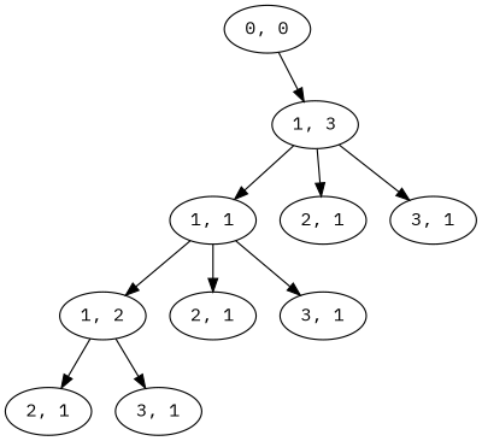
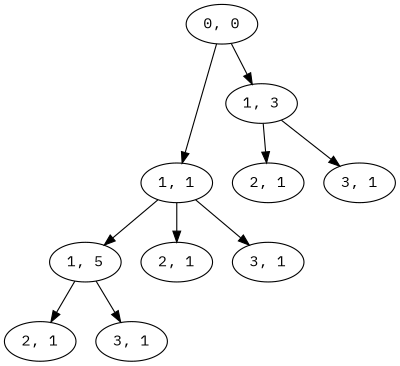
  digraph {
    fontname="IBM Plex Mono"
    node [fontname="IBM Plex Mono"]
    edge [fontname="IBM Plex Mono"]
    "0, 0"
    "1, 1"
    "1, 3"
-   "1, 2"
+   "1, 2" [label="1, 5"]
    n5 [label="2, 1"]
    n6 [label="3, 1"]
    n7 [label="2, 1"]
    n8 [label="3, 1"]
    n9 [label="2, 1"]
    n10 [label="3, 1"]
-   "1, 3" -> "1, 1"
+   "0, 0" -> "1, 1"
    "0, 0" -> "1, 3"
    "1, 1" -> "1, 2"
    "1, 1" -> n5
    "1, 1" -> n6
    "1, 3" -> n9
    "1, 3" -> n10
    "1, 2" -> n7
    "1, 2" -> n8
  }
